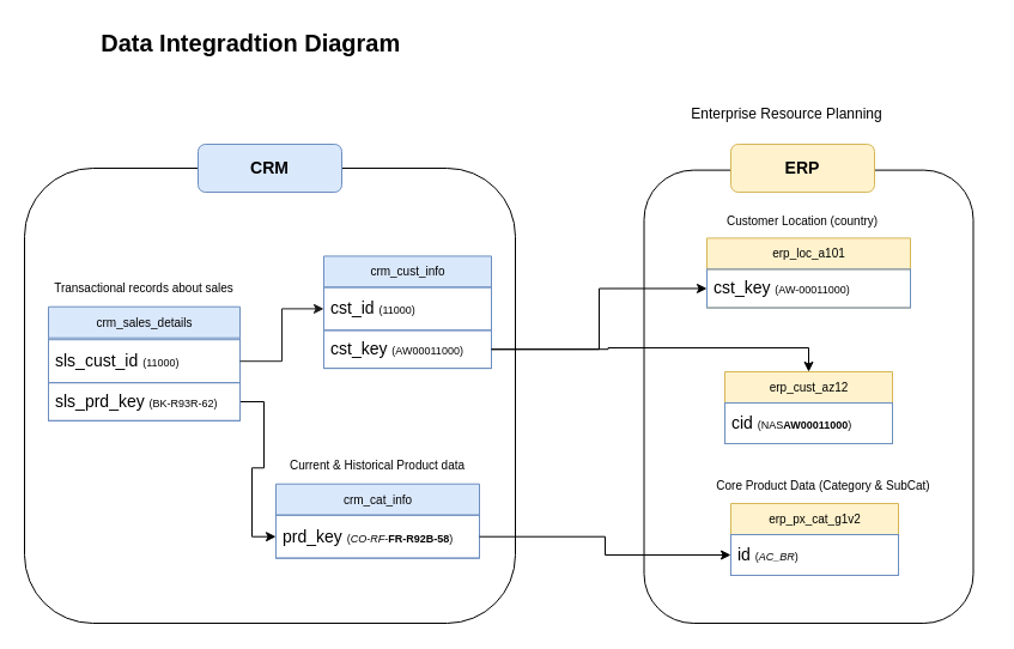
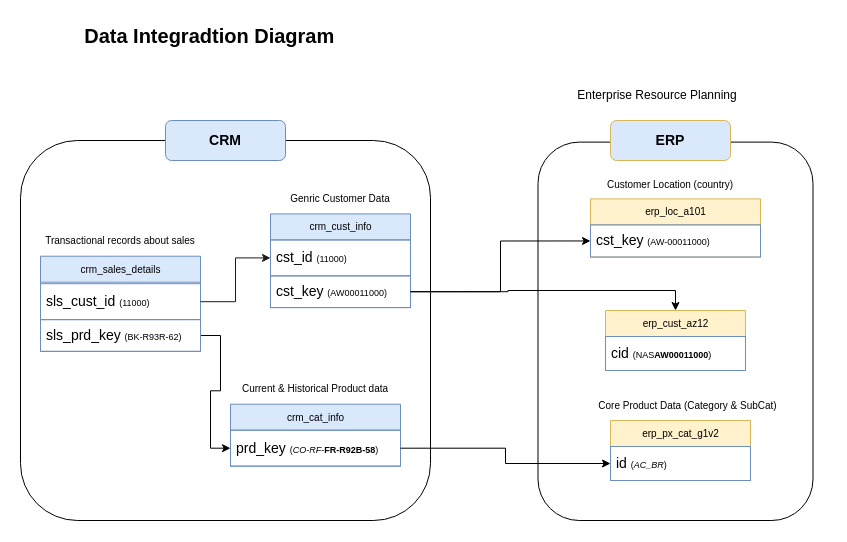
  <mxCell id="0" />
  <mxCell id="1" parent="0" />
  <mxCell id="2" value="Enterprise Resource Planning" style="rounded=1;whiteSpace=wrap;html=1;fillColor=none;strokeColor=none;" parent="1" vertex="1"><mxGeometry x="547" y="80" width="220" height="30" as="geometry" /></mxCell>
  <mxCell id="3" value="&lt;font style=&quot;font-size: 20px;&quot;&gt;&lt;b&gt;Data Integradtion Diagram&amp;nbsp;&lt;/b&gt;&lt;/font&gt;" style="text;strokeColor=none;align=center;fillColor=none;html=1;verticalAlign=middle;whiteSpace=wrap;rounded=0;" vertex="1" parent="1"><mxGeometry x="67" y="20" width="290" height="30" as="geometry" /></mxCell>
  <mxCell id="4" value="" style="group" vertex="1" connectable="0" parent="1"><mxGeometry x="20" y="120" width="805" height="400" as="geometry" /></mxCell>
  <mxCell id="5" value="" style="group;fillColor=none;" parent="4" vertex="1" connectable="0"><mxGeometry y="30" width="420" height="370" as="geometry" /></mxCell>
  <mxCell id="6" style="edgeStyle=orthogonalEdgeStyle;rounded=0;orthogonalLoop=1;jettySize=auto;html=1;exitX=1;exitY=0.5;exitDx=0;exitDy=0;entryX=0;entryY=0.5;entryDx=0;entryDy=0;fillColor=#dae8fc;strokeColor=#000000;" parent="5" source="11" target="14" edge="1"><mxGeometry relative="1" as="geometry" /></mxCell>
  <mxCell id="7" value="" style="group" parent="5" vertex="1" connectable="0"><mxGeometry x="20" y="74" width="400" height="296" as="geometry" /></mxCell>
  <mxCell id="8" value="&lt;font style=&quot;font-size: 10px;&quot;&gt;crm_sales_details&lt;/font&gt;" style="swimlane;fontStyle=0;childLayout=stackLayout;horizontal=1;startSize=26;fillColor=#dae8fc;horizontalStack=0;resizeParent=1;resizeParentMax=0;resizeLast=0;collapsible=1;marginBottom=0;html=1;strokeColor=#6c8ebf;container=0;" parent="7" vertex="1"><mxGeometry y="31.714" width="160" height="95.143" as="geometry" /></mxCell>
  <mxCell id="9" value="&lt;span style=&quot;font-size: 10px;&quot;&gt;Transactional records about sales&lt;/span&gt;" style="text;strokeColor=none;align=center;fillColor=none;html=1;verticalAlign=middle;whiteSpace=wrap;rounded=0;container=0;" parent="7" vertex="1"><mxGeometry width="160" height="31.714" as="geometry" /></mxCell>
  <mxCell id="10" value="&lt;font style=&quot;font-size: 14px;&quot;&gt;sls_cust_id&amp;nbsp;&lt;/font&gt;&lt;span style=&quot;font-size: 9px;&quot;&gt;(11000)&lt;/span&gt;" style="text;strokeColor=#6c8ebf;fillColor=none;align=left;verticalAlign=middle;spacingLeft=4;spacingRight=4;overflow=hidden;rotatable=0;points=[[0,0.5],[1,0.5]];portConstraint=eastwest;whiteSpace=wrap;html=1;container=0;" parent="7" vertex="1"><mxGeometry y="59.2" width="160" height="35.943" as="geometry" /></mxCell>
  <mxCell id="11" value="&lt;span style=&quot;font-size: 14px;&quot;&gt;sls_prd_key &lt;/span&gt;&lt;font style=&quot;font-size: 9px;&quot;&gt;(BK-R93R-62)&lt;/font&gt;" style="text;strokeColor=#6c8ebf;fillColor=none;align=left;verticalAlign=middle;spacingLeft=4;spacingRight=4;overflow=hidden;rotatable=0;points=[[0,0.5],[1,0.5]];portConstraint=eastwest;whiteSpace=wrap;html=1;container=0;" parent="7" vertex="1"><mxGeometry y="95.143" width="160" height="31.714" as="geometry" /></mxCell>
  <mxCell id="12" value="" style="group" parent="5" vertex="1" connectable="0"><mxGeometry x="210" y="222" width="170" height="95.143" as="geometry" /></mxCell>
  <mxCell id="13" value="&lt;span style=&quot;font-size: 10px;&quot;&gt;crm_cat_info&lt;/span&gt;" style="swimlane;fontStyle=0;childLayout=stackLayout;horizontal=1;startSize=26;fillColor=#dae8fc;horizontalStack=0;resizeParent=1;resizeParentMax=0;resizeLast=0;collapsible=1;marginBottom=0;html=1;strokeColor=#6c8ebf;" parent="12" vertex="1"><mxGeometry y="31.714" width="170" height="61.943" as="geometry" /></mxCell>
  <mxCell id="14" value="&lt;span style=&quot;font-size: 14px;&quot;&gt;prd_key &lt;/span&gt;&lt;font style=&quot;font-size: 9px;&quot;&gt;(&lt;i&gt;CO-RF&lt;/i&gt;-&lt;b&gt;FR-R92B-58&lt;/b&gt;)&lt;/font&gt;" style="text;strokeColor=#6c8ebf;fillColor=none;align=left;verticalAlign=middle;spacingLeft=4;spacingRight=4;overflow=hidden;rotatable=0;points=[[0,0.5],[1,0.5]];portConstraint=eastwest;whiteSpace=wrap;html=1;" parent="13" vertex="1"><mxGeometry y="26" width="170" height="35.943" as="geometry" /></mxCell>
  <mxCell id="15" value="&lt;font style=&quot;font-size: 10px;&quot;&gt;Current &amp;amp; Historical Product data&lt;/font&gt;" style="text;strokeColor=none;align=center;fillColor=none;html=1;verticalAlign=middle;whiteSpace=wrap;rounded=0;" parent="12" vertex="1"><mxGeometry x="5" width="160" height="31.714" as="geometry" /></mxCell>
  <mxCell id="16" value="" style="group" parent="5" vertex="1" connectable="0"><mxGeometry x="240" y="31.714" width="160" height="126.857" as="geometry" /></mxCell>
  <mxCell id="17" value="&lt;span style=&quot;font-size: 10px;&quot;&gt;crm_cust_info&lt;/span&gt;" style="swimlane;fontStyle=0;childLayout=stackLayout;horizontal=1;startSize=26;fillColor=#dae8fc;horizontalStack=0;resizeParent=1;resizeParentMax=0;resizeLast=0;collapsible=1;marginBottom=0;html=1;strokeColor=#6c8ebf;" parent="16" vertex="1"><mxGeometry x="10" y="31.714" width="140" height="93.657" as="geometry" /></mxCell>
  <mxCell id="18" value="&lt;font style=&quot;font-size: 14px;&quot;&gt;cst_id &lt;/font&gt;&lt;font style=&quot;font-size: 9px;&quot;&gt;(11000)&lt;/font&gt;" style="text;strokeColor=#6c8ebf;fillColor=none;align=left;verticalAlign=middle;spacingLeft=4;spacingRight=4;overflow=hidden;rotatable=0;points=[[0,0.5],[1,0.5]];portConstraint=eastwest;whiteSpace=wrap;html=1;" parent="17" vertex="1"><mxGeometry y="26" width="140" height="35.943" as="geometry" /></mxCell>
  <mxCell id="19" value="&lt;font style=&quot;font-size: 14px;&quot;&gt;cst_key &lt;/font&gt;&lt;font style=&quot;font-size: 9px;&quot;&gt;(AW00011000)&lt;/font&gt;" style="text;strokeColor=#6c8ebf;fillColor=none;align=left;verticalAlign=middle;spacingLeft=4;spacingRight=4;overflow=hidden;rotatable=0;points=[[0,0.5],[1,0.5]];portConstraint=eastwest;whiteSpace=wrap;html=1;" parent="17" vertex="1"><mxGeometry y="61.943" width="140" height="31.714" as="geometry" /></mxCell>
+ <mxCell id="20" value="&lt;span style=&quot;font-size: 10px;&quot;&gt;Genric Customer Data&lt;/span&gt;" style="text;strokeColor=none;align=center;fillColor=none;html=1;verticalAlign=middle;whiteSpace=wrap;rounded=0;" parent="16" vertex="1"><mxGeometry width="160" height="31.714" as="geometry" /></mxCell>
  <mxCell id="21" style="edgeStyle=orthogonalEdgeStyle;rounded=0;orthogonalLoop=1;jettySize=auto;html=1;exitX=0.75;exitY=0;exitDx=0;exitDy=0;" parent="5" source="22" edge="1"><mxGeometry relative="1" as="geometry"><mxPoint x="308" y="-10" as="targetPoint" /></mxGeometry></mxCell>
  <mxCell id="22" value="" style="rounded=1;whiteSpace=wrap;html=1;fillColor=none;" parent="5" vertex="1"><mxGeometry y="-10" width="410" height="380" as="geometry" /></mxCell>
  <mxCell id="23" style="edgeStyle=orthogonalEdgeStyle;rounded=0;orthogonalLoop=1;jettySize=auto;html=1;entryX=0;entryY=0.5;entryDx=0;entryDy=0;fillColor=#dae8fc;strokeColor=#1A1A1A;" parent="5" source="10" target="18" edge="1"><mxGeometry relative="1" as="geometry" /></mxCell>
  <mxCell id="24" style="edgeStyle=orthogonalEdgeStyle;rounded=0;orthogonalLoop=1;jettySize=auto;html=1;exitX=1;exitY=0.5;exitDx=0;exitDy=0;" parent="4" source="19" target="34" edge="1"><mxGeometry relative="1" as="geometry" /></mxCell>
  <mxCell id="25" style="edgeStyle=orthogonalEdgeStyle;rounded=0;orthogonalLoop=1;jettySize=auto;html=1;exitX=1;exitY=0.5;exitDx=0;exitDy=0;entryX=0;entryY=0.5;entryDx=0;entryDy=0;" parent="4" source="14" target="38" edge="1"><mxGeometry relative="1" as="geometry" /></mxCell>
  <mxCell id="26" style="edgeStyle=orthogonalEdgeStyle;rounded=0;orthogonalLoop=1;jettySize=auto;html=1;exitX=1;exitY=0.5;exitDx=0;exitDy=0;entryX=0;entryY=0.5;entryDx=0;entryDy=0;" parent="4" source="19" target="29" edge="1"><mxGeometry relative="1" as="geometry" /></mxCell>
  <mxCell id="27" value="" style="group" parent="4" vertex="1" connectable="0"><mxGeometry x="570" y="50" width="222.5" height="350" as="geometry" /></mxCell>
  <mxCell id="28" value="&lt;span style=&quot;font-size: 10px;&quot;&gt;erp_loc_a101&lt;/span&gt;" style="swimlane;fontStyle=0;childLayout=stackLayout;horizontal=1;startSize=26;fillColor=#fff2cc;horizontalStack=0;resizeParent=1;resizeParentMax=0;resizeLast=0;collapsible=1;marginBottom=0;html=1;strokeColor=#d6b656;" parent="27" vertex="1"><mxGeometry y="28.378" width="170" height="58.162" as="geometry" /></mxCell>
  <mxCell id="29" value="&lt;span style=&quot;font-size: 14px;&quot;&gt;cst_key&amp;nbsp;&lt;/span&gt;&lt;font style=&quot;font-size: 9px;&quot;&gt;(AW-00011000)&lt;/font&gt;" style="text;strokeColor=#6c8ebf;fillColor=none;align=left;verticalAlign=middle;spacingLeft=4;spacingRight=4;overflow=hidden;rotatable=0;points=[[0,0.5],[1,0.5]];portConstraint=eastwest;whiteSpace=wrap;html=1;" parent="28" vertex="1"><mxGeometry y="26" width="170" height="32.162" as="geometry" /></mxCell>
  <mxCell id="30" value="&lt;span style=&quot;font-size: 10px;&quot;&gt;Customer Location (country)&lt;/span&gt;" style="text;strokeColor=none;align=center;fillColor=none;html=1;verticalAlign=middle;whiteSpace=wrap;rounded=0;" parent="27" vertex="1"><mxGeometry width="160" height="28.378" as="geometry" /></mxCell>
  <mxCell id="31" value="" style="rounded=1;whiteSpace=wrap;html=1;fillColor=none;" parent="27" vertex="1"><mxGeometry x="-52.5" y="-28.378" width="275" height="378.378" as="geometry" /></mxCell>
  <mxCell id="32" value="" style="group" parent="4" vertex="1" connectable="0"><mxGeometry x="575" y="160" width="230" height="240" as="geometry" /></mxCell>
  <mxCell id="33" value="" style="group" parent="32" vertex="1" connectable="0"><mxGeometry width="160" height="90" as="geometry" /></mxCell>
  <mxCell id="34" value="&lt;span style=&quot;font-size: 10px;&quot;&gt;erp_cust_az12&lt;/span&gt;" style="swimlane;fontStyle=0;childLayout=stackLayout;horizontal=1;startSize=26;fillColor=#fff2cc;horizontalStack=0;resizeParent=1;resizeParentMax=0;resizeLast=0;collapsible=1;marginBottom=0;html=1;strokeColor=#d6b656;align=center;container=0;" parent="33" vertex="1"><mxGeometry x="10" y="30" width="140" height="60" as="geometry" /></mxCell>
  <mxCell id="35" value="&lt;span style=&quot;font-size: 14px;&quot;&gt;cid &lt;/span&gt;&lt;font style=&quot;font-size: 9px;&quot;&gt;(NAS&lt;b&gt;AW00011000&lt;/b&gt;)&lt;/font&gt;" style="text;strokeColor=#6c8ebf;fillColor=none;align=left;verticalAlign=middle;spacingLeft=4;spacingRight=4;overflow=hidden;rotatable=0;points=[[0,0.5],[1,0.5]];portConstraint=eastwest;whiteSpace=wrap;html=1;container=0;" parent="33" vertex="1"><mxGeometry x="10" y="56" width="140" height="34" as="geometry" /></mxCell>
  <mxCell id="36" value="" style="group" parent="4" vertex="1" connectable="0"><mxGeometry x="570" y="270" width="195" height="90" as="geometry" /></mxCell>
  <mxCell id="37" value="&lt;span style=&quot;font-size: 10px;&quot;&gt;erp_px_cat_g1v2&lt;/span&gt;" style="swimlane;fontStyle=0;childLayout=stackLayout;horizontal=1;startSize=26;fillColor=#fff2cc;horizontalStack=0;resizeParent=1;resizeParentMax=0;resizeLast=0;collapsible=1;marginBottom=0;html=1;strokeColor=#d6b656;" parent="36" vertex="1"><mxGeometry x="20" y="30" width="140" height="60" as="geometry" /></mxCell>
  <mxCell id="38" value="&lt;span style=&quot;font-size: 14px;&quot;&gt;id &lt;/span&gt;&lt;font style=&quot;font-size: 9px;&quot;&gt;(&lt;i&gt;AC_BR&lt;/i&gt;)&lt;/font&gt;" style="text;strokeColor=#6c8ebf;fillColor=none;align=left;verticalAlign=middle;spacingLeft=4;spacingRight=4;overflow=hidden;rotatable=0;points=[[0,0.5],[1,0.5]];portConstraint=eastwest;whiteSpace=wrap;html=1;" parent="37" vertex="1"><mxGeometry y="26" width="140" height="34" as="geometry" /></mxCell>
  <mxCell id="39" value="&lt;span style=&quot;font-size: 10px;&quot;&gt;Core Product Data (Category &amp;amp; SubCat)&lt;/span&gt;" style="text;strokeColor=none;align=center;fillColor=none;html=1;verticalAlign=middle;whiteSpace=wrap;rounded=0;" parent="36" vertex="1"><mxGeometry width="195" height="30" as="geometry" /></mxCell>
- <mxCell id="40" value="&lt;h3&gt;ERP&lt;/h3&gt;" style="rounded=1;whiteSpace=wrap;html=1;fillColor=#fff2cc;strokeColor=#d6b656;" parent="4" vertex="1"><mxGeometry x="590" width="120" height="40" as="geometry" /></mxCell>
+ <mxCell id="40" value="&lt;h3&gt;ERP&lt;/h3&gt;" style="rounded=1;whiteSpace=wrap;html=1;fillColor=#dae8fc;strokeColor=#d6b656;" parent="4" vertex="1"><mxGeometry x="590" width="120" height="40" as="geometry" /></mxCell>
  <mxCell id="41" value="&lt;h3&gt;CRM&lt;/h3&gt;" style="rounded=1;whiteSpace=wrap;html=1;fillColor=#dae8fc;strokeColor=#6c8ebf;" parent="4" vertex="1"><mxGeometry x="145" width="120" height="40" as="geometry" /></mxCell>
